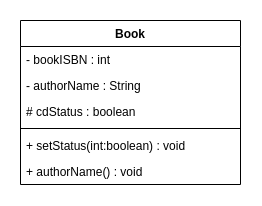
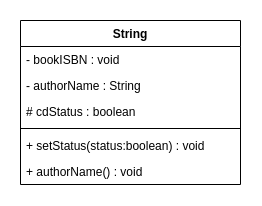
  <mxCell id="0" />
  <mxCell id="1" parent="0" />
- <mxCell id="2" value="Book" style="swimlane;fontStyle=1;align=center;verticalAlign=top;childLayout=stackLayout;horizontal=1;startSize=26;horizontalStack=0;resizeParent=1;resizeParentMax=0;resizeLast=0;collapsible=1;marginBottom=0;" vertex="1" parent="1"><mxGeometry x="20" y="20" width="220" height="164" as="geometry" /></mxCell>
- <mxCell id="3" value="- bookISBN : int" style="text;strokeColor=none;fillColor=none;align=left;verticalAlign=top;spacingLeft=4;spacingRight=4;overflow=hidden;rotatable=0;points=[[0,0.5],[1,0.5]];portConstraint=eastwest;" vertex="1" parent="2"><mxGeometry y="26" width="220" height="26" as="geometry" /></mxCell>
+ <mxCell id="2" value="String" style="swimlane;fontStyle=1;align=center;verticalAlign=top;childLayout=stackLayout;horizontal=1;startSize=26;horizontalStack=0;resizeParent=1;resizeParentMax=0;resizeLast=0;collapsible=1;marginBottom=0;" vertex="1" parent="1"><mxGeometry x="20" y="20" width="220" height="164" as="geometry" /></mxCell>
+ <mxCell id="3" value="- bookISBN : void" style="text;strokeColor=none;fillColor=none;align=left;verticalAlign=top;spacingLeft=4;spacingRight=4;overflow=hidden;rotatable=0;points=[[0,0.5],[1,0.5]];portConstraint=eastwest;" vertex="1" parent="2"><mxGeometry y="26" width="220" height="26" as="geometry" /></mxCell>
  <mxCell id="4" value="- authorName : String" style="text;strokeColor=none;fillColor=none;align=left;verticalAlign=top;spacingLeft=4;spacingRight=4;overflow=hidden;rotatable=0;points=[[0,0.5],[1,0.5]];portConstraint=eastwest;" vertex="1" parent="2"><mxGeometry y="52" width="220" height="26" as="geometry" /></mxCell>
  <mxCell id="5" value="# cdStatus : boolean" style="text;strokeColor=none;fillColor=none;align=left;verticalAlign=top;spacingLeft=4;spacingRight=4;overflow=hidden;rotatable=0;points=[[0,0.5],[1,0.5]];portConstraint=eastwest;" vertex="1" parent="2"><mxGeometry y="78" width="220" height="26" as="geometry" /></mxCell>
  <mxCell id="6" value="" style="line;strokeWidth=1;fillColor=none;align=left;verticalAlign=middle;spacingTop=-1;spacingLeft=3;spacingRight=3;rotatable=0;labelPosition=right;points=[];portConstraint=eastwest;" vertex="1" parent="2"><mxGeometry y="104" width="220" height="8" as="geometry" /></mxCell>
- <mxCell id="7" value="+ setStatus(int:boolean) : void" style="text;strokeColor=none;fillColor=none;align=left;verticalAlign=top;spacingLeft=4;spacingRight=4;overflow=hidden;rotatable=0;points=[[0,0.5],[1,0.5]];portConstraint=eastwest;" vertex="1" parent="2"><mxGeometry y="112" width="220" height="26" as="geometry" /></mxCell>
+ <mxCell id="7" value="+ setStatus(status:boolean) : void" style="text;strokeColor=none;fillColor=none;align=left;verticalAlign=top;spacingLeft=4;spacingRight=4;overflow=hidden;rotatable=0;points=[[0,0.5],[1,0.5]];portConstraint=eastwest;" vertex="1" parent="2"><mxGeometry y="112" width="220" height="26" as="geometry" /></mxCell>
  <mxCell id="8" value="+ authorName() : void" style="text;strokeColor=none;fillColor=none;align=left;verticalAlign=top;spacingLeft=4;spacingRight=4;overflow=hidden;rotatable=0;points=[[0,0.5],[1,0.5]];portConstraint=eastwest;" vertex="1" parent="2"><mxGeometry y="138" width="220" height="26" as="geometry" /></mxCell>
